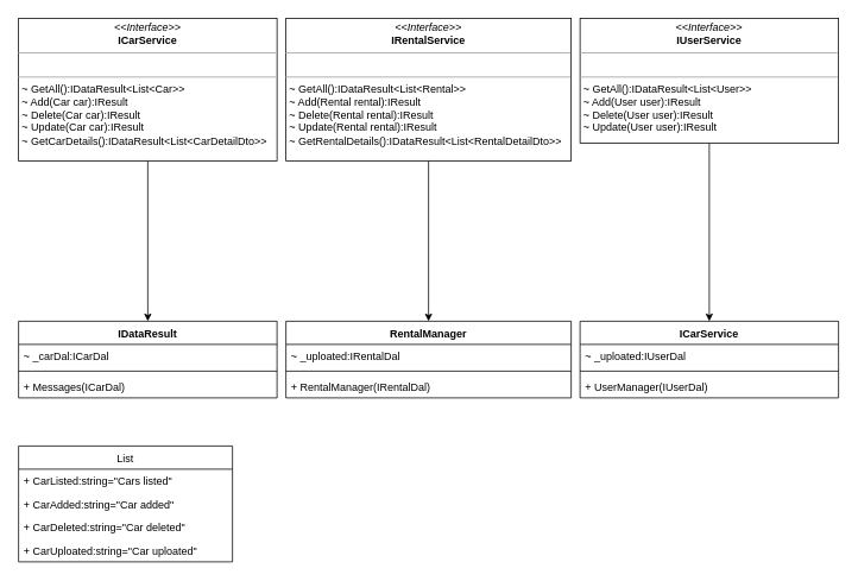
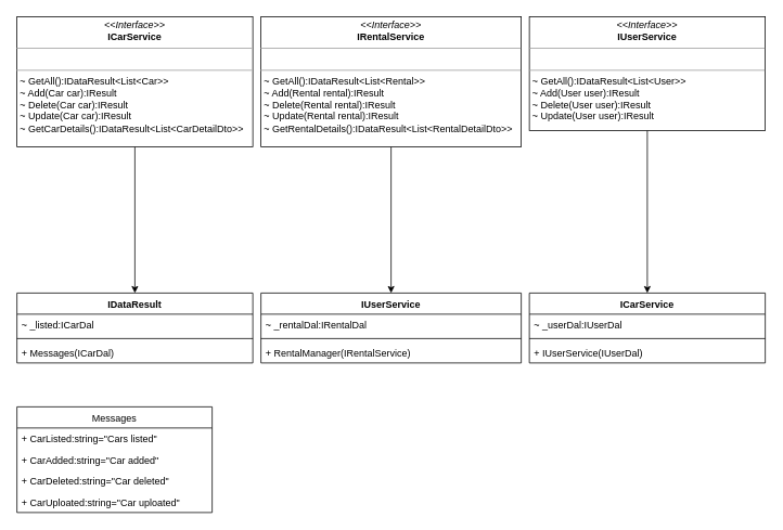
  <mxCell id="0" />
  <mxCell id="1" parent="0" />
  <mxCell id="2" style="edgeStyle=orthogonalEdgeStyle;rounded=0;orthogonalLoop=1;jettySize=auto;html=1;exitX=0.5;exitY=1;exitDx=0;exitDy=0;" edge="1" parent="1" source="3" target="8"><mxGeometry relative="1" as="geometry" /></mxCell>
  <mxCell id="3" value="&lt;p style=&quot;margin: 0px ; margin-top: 4px ; text-align: center&quot;&gt;&lt;i&gt;&amp;lt;&amp;lt;Interface&amp;gt;&amp;gt;&lt;/i&gt;&lt;br&gt;&lt;b&gt;ICarService&lt;/b&gt;&lt;/p&gt;&lt;hr size=&quot;1&quot;&gt;&lt;p style=&quot;margin: 0px ; margin-left: 4px&quot;&gt;&lt;br&gt;&lt;/p&gt;&lt;hr size=&quot;1&quot;&gt;&lt;p style=&quot;margin: 0px ; margin-left: 4px&quot;&gt;~ GetAll():IDataResult&amp;lt;List&amp;lt;Car&amp;gt;&amp;gt;&lt;/p&gt;&lt;p style=&quot;margin: 0px ; margin-left: 4px&quot;&gt;~ Add(Car car):IResult&lt;/p&gt;&lt;p style=&quot;margin: 0px ; margin-left: 4px&quot;&gt;~ Delete(Car car):IResult&lt;/p&gt;&lt;p style=&quot;margin: 0px ; margin-left: 4px&quot;&gt;~ Update(Car car):IResult&lt;/p&gt;&lt;p style=&quot;margin: 0px ; margin-left: 4px&quot;&gt;~ GetCarDetails():IDataResult&amp;lt;List&amp;lt;CarDetailDto&amp;gt;&amp;gt;&lt;/p&gt;" style="verticalAlign=top;align=left;overflow=fill;fontSize=12;fontFamily=Helvetica;html=1;" vertex="1" parent="1"><mxGeometry x="20" y="20" width="290" height="160" as="geometry" /></mxCell>
  <mxCell id="4" style="edgeStyle=orthogonalEdgeStyle;rounded=0;orthogonalLoop=1;jettySize=auto;html=1;exitX=0.5;exitY=1;exitDx=0;exitDy=0;" edge="1" parent="1" source="5" target="12"><mxGeometry relative="1" as="geometry" /></mxCell>
  <mxCell id="5" value="&lt;p style=&quot;margin: 0px ; margin-top: 4px ; text-align: center&quot;&gt;&lt;i&gt;&amp;lt;&amp;lt;Interface&amp;gt;&amp;gt;&lt;/i&gt;&lt;br&gt;&lt;b&gt;IRentalService&lt;/b&gt;&lt;/p&gt;&lt;hr size=&quot;1&quot;&gt;&lt;p style=&quot;margin: 0px ; margin-left: 4px&quot;&gt;&lt;br&gt;&lt;/p&gt;&lt;hr size=&quot;1&quot;&gt;&lt;p style=&quot;margin: 0px ; margin-left: 4px&quot;&gt;~ GetAll():IDataResult&amp;lt;List&amp;lt;Rental&amp;gt;&amp;gt;&lt;/p&gt;&lt;p style=&quot;margin: 0px ; margin-left: 4px&quot;&gt;~ Add(Rental rental):IResult&lt;/p&gt;&lt;p style=&quot;margin: 0px ; margin-left: 4px&quot;&gt;~ Delete(Rental rental):IResult&lt;/p&gt;&lt;p style=&quot;margin: 0px ; margin-left: 4px&quot;&gt;~ Update(Rental rental):IResult&lt;/p&gt;&lt;p style=&quot;margin: 0px ; margin-left: 4px&quot;&gt;~ GetRentalDetails():IDataResult&amp;lt;List&amp;lt;RentalDetailDto&amp;gt;&amp;gt;&lt;/p&gt;" style="verticalAlign=top;align=left;overflow=fill;fontSize=12;fontFamily=Helvetica;html=1;" vertex="1" parent="1"><mxGeometry x="320" y="20" width="320" height="160" as="geometry" /></mxCell>
  <mxCell id="6" style="edgeStyle=orthogonalEdgeStyle;rounded=0;orthogonalLoop=1;jettySize=auto;html=1;exitX=0.5;exitY=1;exitDx=0;exitDy=0;entryX=0.5;entryY=0;entryDx=0;entryDy=0;" edge="1" parent="1" source="7" target="16"><mxGeometry relative="1" as="geometry" /></mxCell>
  <mxCell id="7" value="&lt;p style=&quot;margin: 0px ; margin-top: 4px ; text-align: center&quot;&gt;&lt;i&gt;&amp;lt;&amp;lt;Interface&amp;gt;&amp;gt;&lt;/i&gt;&lt;br&gt;&lt;b&gt;IUserService&lt;/b&gt;&lt;/p&gt;&lt;hr size=&quot;1&quot;&gt;&lt;p style=&quot;margin: 0px ; margin-left: 4px&quot;&gt;&lt;br&gt;&lt;/p&gt;&lt;hr size=&quot;1&quot;&gt;&lt;p style=&quot;margin: 0px ; margin-left: 4px&quot;&gt;~ GetAll():IDataResult&amp;lt;List&amp;lt;User&amp;gt;&amp;gt;&lt;/p&gt;&lt;p style=&quot;margin: 0px ; margin-left: 4px&quot;&gt;~ Add(User user):IResult&lt;/p&gt;&lt;p style=&quot;margin: 0px ; margin-left: 4px&quot;&gt;~ Delete(User user):IResult&lt;/p&gt;&lt;p style=&quot;margin: 0px ; margin-left: 4px&quot;&gt;~ Update(User user):IResult&lt;/p&gt;" style="verticalAlign=top;align=left;overflow=fill;fontSize=12;fontFamily=Helvetica;html=1;" vertex="1" parent="1"><mxGeometry x="650" y="20" width="290" height="140" as="geometry" /></mxCell>
  <mxCell id="8" value="IDataResult" style="swimlane;fontStyle=1;align=center;verticalAlign=top;childLayout=stackLayout;horizontal=1;startSize=26;horizontalStack=0;resizeParent=1;resizeParentMax=0;resizeLast=0;collapsible=1;marginBottom=0;" vertex="1" parent="1"><mxGeometry x="20" y="360" width="290" height="86" as="geometry" /></mxCell>
- <mxCell id="9" value="~ _carDal:ICarDal" style="text;strokeColor=none;fillColor=none;align=left;verticalAlign=top;spacingLeft=4;spacingRight=4;overflow=hidden;rotatable=0;points=[[0,0.5],[1,0.5]];portConstraint=eastwest;" vertex="1" parent="8"><mxGeometry y="26" width="290" height="26" as="geometry" /></mxCell>
+ <mxCell id="9" value="~ _listed:ICarDal" style="text;strokeColor=none;fillColor=none;align=left;verticalAlign=top;spacingLeft=4;spacingRight=4;overflow=hidden;rotatable=0;points=[[0,0.5],[1,0.5]];portConstraint=eastwest;" vertex="1" parent="8"><mxGeometry y="26" width="290" height="26" as="geometry" /></mxCell>
  <mxCell id="10" value="" style="line;strokeWidth=1;fillColor=none;align=left;verticalAlign=middle;spacingTop=-1;spacingLeft=3;spacingRight=3;rotatable=0;labelPosition=right;points=[];portConstraint=eastwest;" vertex="1" parent="8"><mxGeometry y="52" width="290" height="8" as="geometry" /></mxCell>
  <mxCell id="11" value="+ Messages(ICarDal)" style="text;strokeColor=none;fillColor=none;align=left;verticalAlign=top;spacingLeft=4;spacingRight=4;overflow=hidden;rotatable=0;points=[[0,0.5],[1,0.5]];portConstraint=eastwest;" vertex="1" parent="8"><mxGeometry y="60" width="290" height="26" as="geometry" /></mxCell>
- <mxCell id="12" value="RentalManager" style="swimlane;fontStyle=1;align=center;verticalAlign=top;childLayout=stackLayout;horizontal=1;startSize=26;horizontalStack=0;resizeParent=1;resizeParentMax=0;resizeLast=0;collapsible=1;marginBottom=0;" vertex="1" parent="1"><mxGeometry x="320" y="360" width="320" height="86" as="geometry" /></mxCell>
- <mxCell id="13" value="~ _uploated:IRentalDal" style="text;strokeColor=none;fillColor=none;align=left;verticalAlign=top;spacingLeft=4;spacingRight=4;overflow=hidden;rotatable=0;points=[[0,0.5],[1,0.5]];portConstraint=eastwest;" vertex="1" parent="12"><mxGeometry y="26" width="320" height="26" as="geometry" /></mxCell>
+ <mxCell id="12" value="IUserService" style="swimlane;fontStyle=1;align=center;verticalAlign=top;childLayout=stackLayout;horizontal=1;startSize=26;horizontalStack=0;resizeParent=1;resizeParentMax=0;resizeLast=0;collapsible=1;marginBottom=0;" vertex="1" parent="1"><mxGeometry x="320" y="360" width="320" height="86" as="geometry" /></mxCell>
+ <mxCell id="13" value="~ _rentalDal:IRentalDal" style="text;strokeColor=none;fillColor=none;align=left;verticalAlign=top;spacingLeft=4;spacingRight=4;overflow=hidden;rotatable=0;points=[[0,0.5],[1,0.5]];portConstraint=eastwest;" vertex="1" parent="12"><mxGeometry y="26" width="320" height="26" as="geometry" /></mxCell>
  <mxCell id="14" value="" style="line;strokeWidth=1;fillColor=none;align=left;verticalAlign=middle;spacingTop=-1;spacingLeft=3;spacingRight=3;rotatable=0;labelPosition=right;points=[];portConstraint=eastwest;" vertex="1" parent="12"><mxGeometry y="52" width="320" height="8" as="geometry" /></mxCell>
- <mxCell id="15" value="+ RentalManager(IRentalDal)" style="text;strokeColor=none;fillColor=none;align=left;verticalAlign=top;spacingLeft=4;spacingRight=4;overflow=hidden;rotatable=0;points=[[0,0.5],[1,0.5]];portConstraint=eastwest;" vertex="1" parent="12"><mxGeometry y="60" width="320" height="26" as="geometry" /></mxCell>
+ <mxCell id="15" value="+ RentalManager(IRentalService)" style="text;strokeColor=none;fillColor=none;align=left;verticalAlign=top;spacingLeft=4;spacingRight=4;overflow=hidden;rotatable=0;points=[[0,0.5],[1,0.5]];portConstraint=eastwest;" vertex="1" parent="12"><mxGeometry y="60" width="320" height="26" as="geometry" /></mxCell>
  <mxCell id="16" value="ICarService" style="swimlane;fontStyle=1;align=center;verticalAlign=top;childLayout=stackLayout;horizontal=1;startSize=26;horizontalStack=0;resizeParent=1;resizeParentMax=0;resizeLast=0;collapsible=1;marginBottom=0;" vertex="1" parent="1"><mxGeometry x="650" y="360" width="290" height="86" as="geometry" /></mxCell>
- <mxCell id="17" value="~ _uploated:IUserDal" style="text;strokeColor=none;fillColor=none;align=left;verticalAlign=top;spacingLeft=4;spacingRight=4;overflow=hidden;rotatable=0;points=[[0,0.5],[1,0.5]];portConstraint=eastwest;" vertex="1" parent="16"><mxGeometry y="26" width="290" height="26" as="geometry" /></mxCell>
+ <mxCell id="17" value="~ _userDal:IUserDal" style="text;strokeColor=none;fillColor=none;align=left;verticalAlign=top;spacingLeft=4;spacingRight=4;overflow=hidden;rotatable=0;points=[[0,0.5],[1,0.5]];portConstraint=eastwest;" vertex="1" parent="16"><mxGeometry y="26" width="290" height="26" as="geometry" /></mxCell>
  <mxCell id="18" value="" style="line;strokeWidth=1;fillColor=none;align=left;verticalAlign=middle;spacingTop=-1;spacingLeft=3;spacingRight=3;rotatable=0;labelPosition=right;points=[];portConstraint=eastwest;" vertex="1" parent="16"><mxGeometry y="52" width="290" height="8" as="geometry" /></mxCell>
- <mxCell id="19" value="+ UserManager(IUserDal)" style="text;strokeColor=none;fillColor=none;align=left;verticalAlign=top;spacingLeft=4;spacingRight=4;overflow=hidden;rotatable=0;points=[[0,0.5],[1,0.5]];portConstraint=eastwest;" vertex="1" parent="16"><mxGeometry y="60" width="290" height="26" as="geometry" /></mxCell>
- <mxCell id="20" value="List" style="swimlane;fontStyle=0;childLayout=stackLayout;horizontal=1;startSize=26;fillColor=none;horizontalStack=0;resizeParent=1;resizeParentMax=0;resizeLast=0;collapsible=1;marginBottom=0;" vertex="1" parent="1"><mxGeometry x="20" y="500" width="240" height="130" as="geometry" /></mxCell>
+ <mxCell id="19" value="+ IUserService(IUserDal)" style="text;strokeColor=none;fillColor=none;align=left;verticalAlign=top;spacingLeft=4;spacingRight=4;overflow=hidden;rotatable=0;points=[[0,0.5],[1,0.5]];portConstraint=eastwest;" vertex="1" parent="16"><mxGeometry y="60" width="290" height="26" as="geometry" /></mxCell>
+ <mxCell id="20" value="Messages" style="swimlane;fontStyle=0;childLayout=stackLayout;horizontal=1;startSize=26;fillColor=none;horizontalStack=0;resizeParent=1;resizeParentMax=0;resizeLast=0;collapsible=1;marginBottom=0;" vertex="1" parent="1"><mxGeometry x="20" y="500" width="240" height="130" as="geometry" /></mxCell>
  <mxCell id="21" value="+ CarListed:string=&quot;Cars listed&quot;" style="text;strokeColor=none;fillColor=none;align=left;verticalAlign=top;spacingLeft=4;spacingRight=4;overflow=hidden;rotatable=0;points=[[0,0.5],[1,0.5]];portConstraint=eastwest;" vertex="1" parent="20"><mxGeometry y="26" width="240" height="26" as="geometry" /></mxCell>
  <mxCell id="22" value="+ CarAdded:string=&quot;Car added&quot;" style="text;strokeColor=none;fillColor=none;align=left;verticalAlign=top;spacingLeft=4;spacingRight=4;overflow=hidden;rotatable=0;points=[[0,0.5],[1,0.5]];portConstraint=eastwest;" vertex="1" parent="20"><mxGeometry y="52" width="240" height="26" as="geometry" /></mxCell>
  <mxCell id="23" value="+ CarDeleted:string=&quot;Car deleted&quot;" style="text;strokeColor=none;fillColor=none;align=left;verticalAlign=top;spacingLeft=4;spacingRight=4;overflow=hidden;rotatable=0;points=[[0,0.5],[1,0.5]];portConstraint=eastwest;" vertex="1" parent="20"><mxGeometry y="78" width="240" height="26" as="geometry" /></mxCell>
  <mxCell id="24" value="+ CarUploated:string=&quot;Car uploated&quot;" style="text;strokeColor=none;fillColor=none;align=left;verticalAlign=top;spacingLeft=4;spacingRight=4;overflow=hidden;rotatable=0;points=[[0,0.5],[1,0.5]];portConstraint=eastwest;" vertex="1" parent="20"><mxGeometry y="104" width="240" height="26" as="geometry" /></mxCell>
